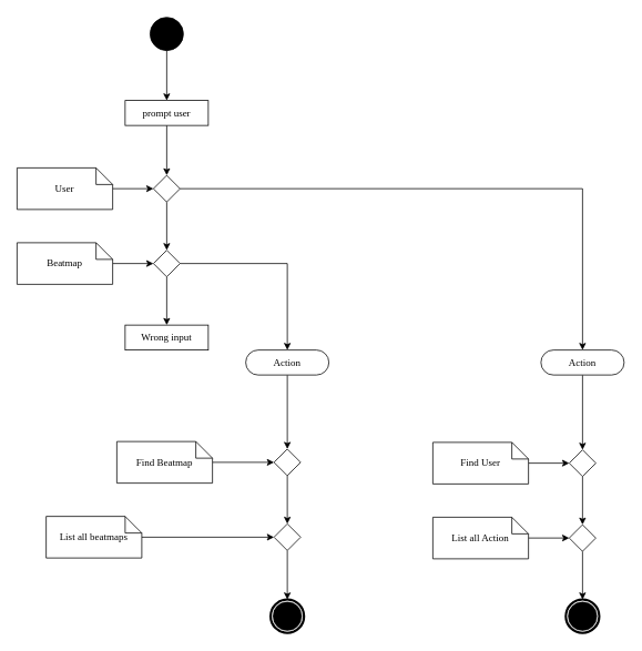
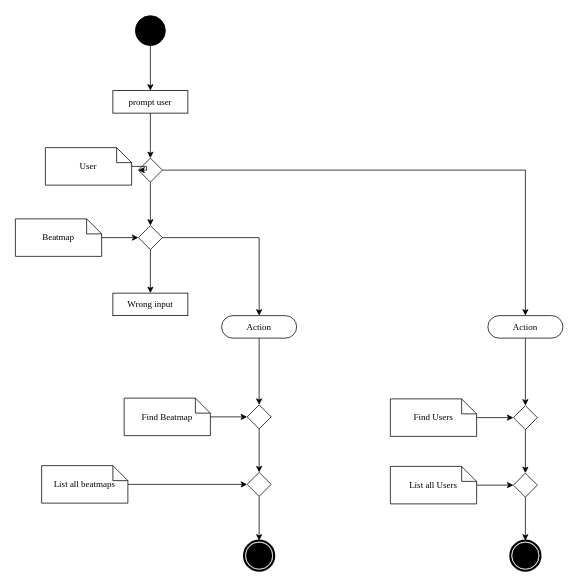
  <mxCell id="0" />
  <mxCell id="1" parent="0" />
  <mxCell id="2" value="" style="edgeStyle=orthogonalEdgeStyle;rounded=0;orthogonalLoop=1;jettySize=auto;html=1;" edge="1" parent="1" source="3" target="5"><mxGeometry relative="1" as="geometry" /></mxCell>
  <mxCell id="3" value="" style="ellipse;whiteSpace=wrap;html=1;rounded=0;shadow=0;comic=0;labelBackgroundColor=none;strokeWidth=1;fillColor=#000000;fontFamily=Verdana;fontSize=12;align=center;" vertex="1" parent="1"><mxGeometry x="180" y="20" width="40" height="40" as="geometry" /></mxCell>
  <mxCell id="4" value="" style="edgeStyle=orthogonalEdgeStyle;rounded=0;orthogonalLoop=1;jettySize=auto;html=1;" edge="1" parent="1" source="5" target="8"><mxGeometry relative="1" as="geometry" /></mxCell>
  <mxCell id="5" value="prompt user" style="whiteSpace=wrap;html=1;shadow=0;comic=0;labelBackgroundColor=none;strokeWidth=1;fontFamily=Verdana;fontSize=12;align=center;arcSize=50;rounded=0;" vertex="1" parent="1"><mxGeometry x="150" y="120" width="100" height="30" as="geometry" /></mxCell>
  <mxCell id="6" value="" style="edgeStyle=orthogonalEdgeStyle;rounded=0;orthogonalLoop=1;jettySize=auto;html=1;" edge="1" parent="1" source="8" target="11"><mxGeometry relative="1" as="geometry" /></mxCell>
  <mxCell id="7" style="edgeStyle=orthogonalEdgeStyle;rounded=0;orthogonalLoop=1;jettySize=auto;html=1;entryX=0.5;entryY=0;entryDx=0;entryDy=0;" edge="1" parent="1" source="8" target="20"><mxGeometry relative="1" as="geometry"><mxPoint x="660" y="420" as="targetPoint" /></mxGeometry></mxCell>
  <mxCell id="8" value="" style="rhombus;whiteSpace=wrap;html=1;" vertex="1" parent="1"><mxGeometry x="184" y="210" width="32" height="32" as="geometry" /></mxCell>
  <mxCell id="9" style="edgeStyle=orthogonalEdgeStyle;rounded=0;orthogonalLoop=1;jettySize=auto;html=1;entryX=0.5;entryY=0;entryDx=0;entryDy=0;" edge="1" parent="1" source="11" target="18"><mxGeometry relative="1" as="geometry"><mxPoint x="367" y="420" as="targetPoint" /></mxGeometry></mxCell>
  <mxCell id="10" value="" style="edgeStyle=orthogonalEdgeStyle;rounded=0;orthogonalLoop=1;jettySize=auto;html=1;" edge="1" parent="1" source="11" target="16"><mxGeometry relative="1" as="geometry" /></mxCell>
  <mxCell id="11" value="" style="rhombus;whiteSpace=wrap;html=1;" vertex="1" parent="1"><mxGeometry x="184" y="300" width="32" height="32" as="geometry" /></mxCell>
  <mxCell id="12" value="" style="edgeStyle=orthogonalEdgeStyle;rounded=0;orthogonalLoop=1;jettySize=auto;html=1;" edge="1" parent="1" source="13" target="8"><mxGeometry relative="1" as="geometry" /></mxCell>
- <mxCell id="13" value="User" style="shape=note;whiteSpace=wrap;html=1;rounded=0;shadow=0;comic=0;labelBackgroundColor=none;strokeWidth=1;fontFamily=Verdana;fontSize=12;align=center;size=20;" vertex="1" parent="1"><mxGeometry x="20" y="201" width="115" height="50" as="geometry" /></mxCell>
+ <mxCell id="13" value="User" style="shape=note;whiteSpace=wrap;html=1;rounded=0;shadow=0;comic=0;labelBackgroundColor=none;strokeWidth=1;fontFamily=Verdana;fontSize=12;align=center;size=20;" vertex="1" parent="1"><mxGeometry x="60" y="196" width="115" height="50" as="geometry" /></mxCell>
  <mxCell id="14" value="" style="edgeStyle=orthogonalEdgeStyle;rounded=0;orthogonalLoop=1;jettySize=auto;html=1;" edge="1" parent="1" source="15" target="11"><mxGeometry relative="1" as="geometry" /></mxCell>
  <mxCell id="15" value="Beatmap" style="shape=note;whiteSpace=wrap;html=1;rounded=0;shadow=0;comic=0;labelBackgroundColor=none;strokeWidth=1;fontFamily=Verdana;fontSize=12;align=center;size=20;" vertex="1" parent="1"><mxGeometry x="20" y="291" width="115" height="50" as="geometry" /></mxCell>
  <mxCell id="16" value="Wrong input" style="whiteSpace=wrap;html=1;shadow=0;comic=0;labelBackgroundColor=none;strokeWidth=1;fontFamily=Verdana;fontSize=12;align=center;arcSize=50;rounded=0;" vertex="1" parent="1"><mxGeometry x="150" y="390" width="100" height="30" as="geometry" /></mxCell>
  <mxCell id="17" value="" style="edgeStyle=orthogonalEdgeStyle;rounded=0;orthogonalLoop=1;jettySize=auto;html=1;" edge="1" parent="1" source="18" target="22"><mxGeometry relative="1" as="geometry" /></mxCell>
  <mxCell id="18" value="Action" style="rounded=1;whiteSpace=wrap;html=1;shadow=0;comic=0;labelBackgroundColor=none;strokeWidth=1;fontFamily=Verdana;fontSize=12;align=center;arcSize=50;" vertex="1" parent="1"><mxGeometry x="295" y="420" width="100" height="30" as="geometry" /></mxCell>
  <mxCell id="19" value="" style="edgeStyle=orthogonalEdgeStyle;rounded=0;orthogonalLoop=1;jettySize=auto;html=1;" edge="1" parent="1" source="20" target="30"><mxGeometry relative="1" as="geometry" /></mxCell>
  <mxCell id="20" value="Action" style="rounded=1;whiteSpace=wrap;html=1;shadow=0;comic=0;labelBackgroundColor=none;strokeWidth=1;fontFamily=Verdana;fontSize=12;align=center;arcSize=50;" vertex="1" parent="1"><mxGeometry x="650" y="420" width="100" height="30" as="geometry" /></mxCell>
  <mxCell id="21" value="" style="edgeStyle=orthogonalEdgeStyle;rounded=0;orthogonalLoop=1;jettySize=auto;html=1;" edge="1" parent="1" source="22" target="24"><mxGeometry relative="1" as="geometry" /></mxCell>
  <mxCell id="22" value="" style="rhombus;whiteSpace=wrap;html=1;" vertex="1" parent="1"><mxGeometry x="329" y="539" width="32" height="32" as="geometry" /></mxCell>
  <mxCell id="23" value="" style="edgeStyle=orthogonalEdgeStyle;rounded=0;orthogonalLoop=1;jettySize=auto;html=1;" edge="1" parent="1" source="24" target="38"><mxGeometry relative="1" as="geometry" /></mxCell>
  <mxCell id="24" value="" style="rhombus;whiteSpace=wrap;html=1;" vertex="1" parent="1"><mxGeometry x="329" y="629" width="32" height="32" as="geometry" /></mxCell>
  <mxCell id="25" value="" style="edgeStyle=orthogonalEdgeStyle;rounded=0;orthogonalLoop=1;jettySize=auto;html=1;" edge="1" parent="1" source="26" target="22"><mxGeometry relative="1" as="geometry" /></mxCell>
- <mxCell id="26" value="Find Beatmap" style="shape=note;whiteSpace=wrap;html=1;rounded=0;shadow=0;comic=0;labelBackgroundColor=none;strokeWidth=1;fontFamily=Verdana;fontSize=12;align=center;size=20;" vertex="1" parent="1"><mxGeometry x="140" y="530" width="115" height="50" as="geometry" /></mxCell>
+ <mxCell id="26" value="Find Beatmap" style="shape=note;whiteSpace=wrap;html=1;rounded=0;shadow=0;comic=0;labelBackgroundColor=none;strokeWidth=1;fontFamily=Verdana;fontSize=12;align=center;size=20;" vertex="1" parent="1"><mxGeometry x="165" y="530" width="115" height="50" as="geometry" /></mxCell>
  <mxCell id="27" value="" style="edgeStyle=orthogonalEdgeStyle;rounded=0;orthogonalLoop=1;jettySize=auto;html=1;" edge="1" parent="1" source="28" target="24"><mxGeometry relative="1" as="geometry" /></mxCell>
  <mxCell id="28" value="List all beatmaps" style="shape=note;whiteSpace=wrap;html=1;rounded=0;shadow=0;comic=0;labelBackgroundColor=none;strokeWidth=1;fontFamily=Verdana;fontSize=12;align=center;size=20;" vertex="1" parent="1"><mxGeometry x="55" y="620" width="115" height="50" as="geometry" /></mxCell>
  <mxCell id="29" value="" style="edgeStyle=orthogonalEdgeStyle;rounded=0;orthogonalLoop=1;jettySize=auto;html=1;" edge="1" parent="1" source="30" target="32"><mxGeometry relative="1" as="geometry" /></mxCell>
  <mxCell id="30" value="" style="rhombus;whiteSpace=wrap;html=1;" vertex="1" parent="1"><mxGeometry x="684" y="540" width="32" height="32" as="geometry" /></mxCell>
  <mxCell id="31" value="" style="edgeStyle=orthogonalEdgeStyle;rounded=0;orthogonalLoop=1;jettySize=auto;html=1;" edge="1" parent="1" source="32" target="37"><mxGeometry relative="1" as="geometry" /></mxCell>
  <mxCell id="32" value="" style="rhombus;whiteSpace=wrap;html=1;" vertex="1" parent="1"><mxGeometry x="684" y="630" width="32" height="32" as="geometry" /></mxCell>
  <mxCell id="33" value="" style="edgeStyle=orthogonalEdgeStyle;rounded=0;orthogonalLoop=1;jettySize=auto;html=1;" edge="1" parent="1" source="34" target="30"><mxGeometry relative="1" as="geometry" /></mxCell>
- <mxCell id="34" value="Find User" style="shape=note;whiteSpace=wrap;html=1;rounded=0;shadow=0;comic=0;labelBackgroundColor=none;strokeWidth=1;fontFamily=Verdana;fontSize=12;align=center;size=20;" vertex="1" parent="1"><mxGeometry x="520" y="531" width="115" height="50" as="geometry" /></mxCell>
+ <mxCell id="34" value="Find Users" style="shape=note;whiteSpace=wrap;html=1;rounded=0;shadow=0;comic=0;labelBackgroundColor=none;strokeWidth=1;fontFamily=Verdana;fontSize=12;align=center;size=20;" vertex="1" parent="1"><mxGeometry x="520" y="531" width="115" height="50" as="geometry" /></mxCell>
  <mxCell id="35" value="" style="edgeStyle=orthogonalEdgeStyle;rounded=0;orthogonalLoop=1;jettySize=auto;html=1;" edge="1" parent="1" source="36" target="32"><mxGeometry relative="1" as="geometry" /></mxCell>
- <mxCell id="36" value="List all Action" style="shape=note;whiteSpace=wrap;html=1;rounded=0;shadow=0;comic=0;labelBackgroundColor=none;strokeWidth=1;fontFamily=Verdana;fontSize=12;align=center;size=20;" vertex="1" parent="1"><mxGeometry x="520" y="621" width="115" height="50" as="geometry" /></mxCell>
+ <mxCell id="36" value="List all Users" style="shape=note;whiteSpace=wrap;html=1;rounded=0;shadow=0;comic=0;labelBackgroundColor=none;strokeWidth=1;fontFamily=Verdana;fontSize=12;align=center;size=20;" vertex="1" parent="1"><mxGeometry x="520" y="621" width="115" height="50" as="geometry" /></mxCell>
  <mxCell id="37" value="" style="shape=mxgraph.bpmn.shape;html=1;verticalLabelPosition=bottom;labelBackgroundColor=#ffffff;verticalAlign=top;perimeter=ellipsePerimeter;outline=end;symbol=terminate;rounded=0;shadow=0;comic=0;strokeWidth=1;fontFamily=Verdana;fontSize=12;align=center;" vertex="1" parent="1"><mxGeometry x="680" y="720" width="40" height="40" as="geometry" /></mxCell>
  <mxCell id="38" value="" style="shape=mxgraph.bpmn.shape;html=1;verticalLabelPosition=bottom;labelBackgroundColor=#ffffff;verticalAlign=top;perimeter=ellipsePerimeter;outline=end;symbol=terminate;rounded=0;shadow=0;comic=0;strokeWidth=1;fontFamily=Verdana;fontSize=12;align=center;" vertex="1" parent="1"><mxGeometry x="325" y="720" width="40" height="40" as="geometry" /></mxCell>
